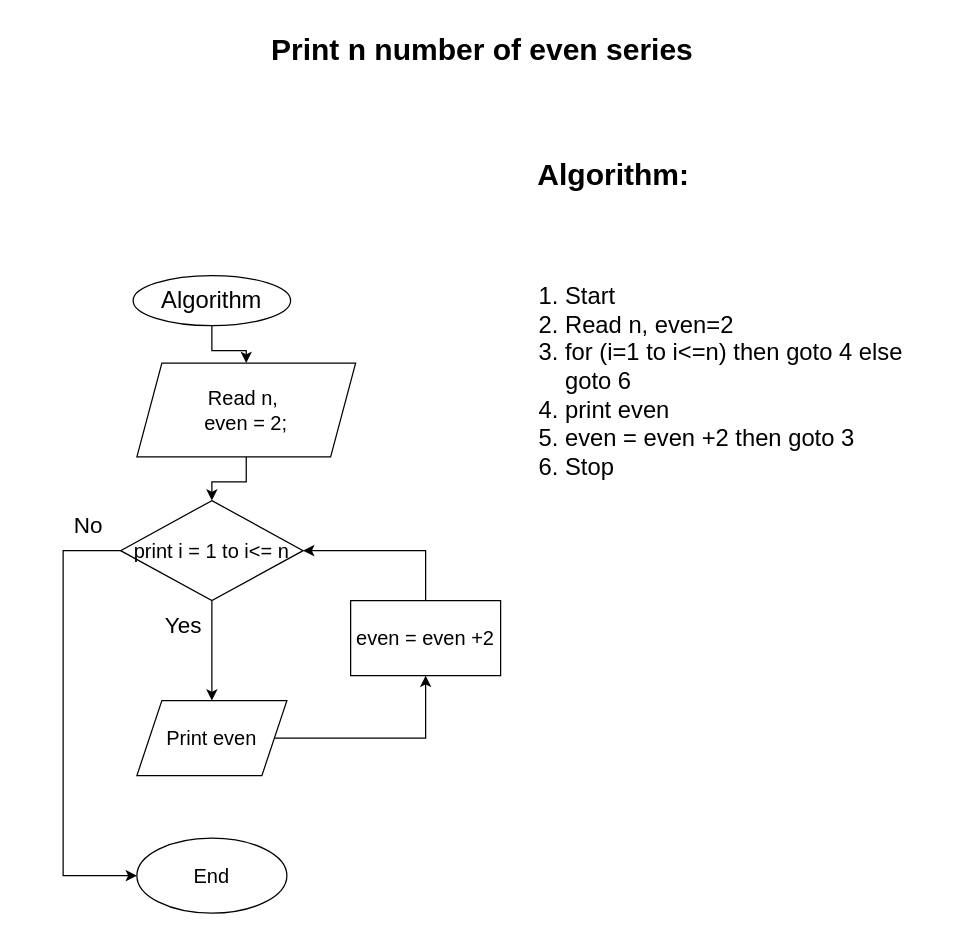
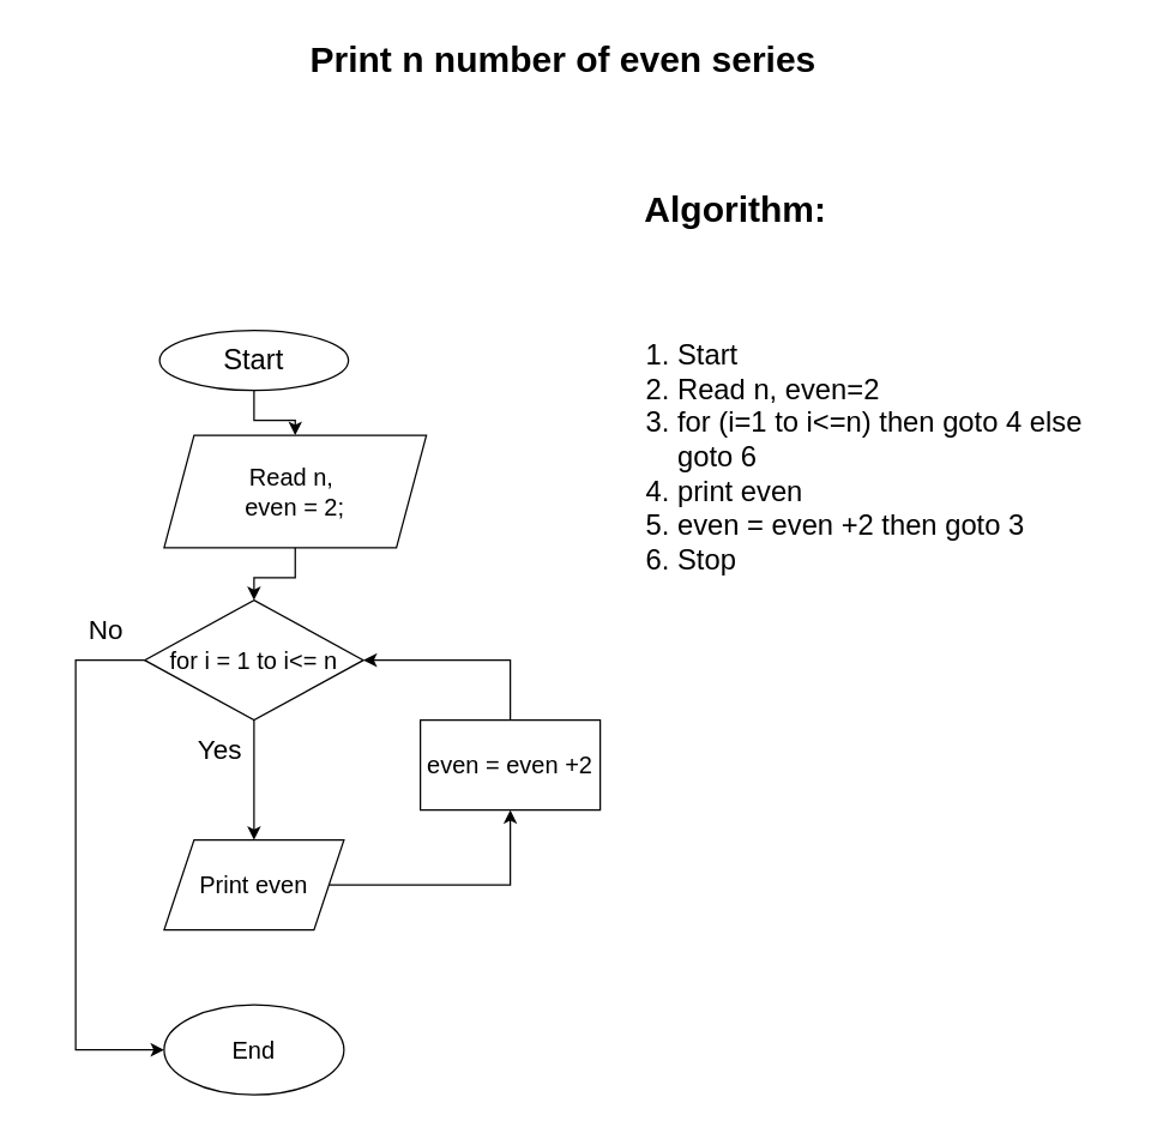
  <mxCell id="0" />
  <mxCell id="1" parent="0" />
  <mxCell id="2" value="" style="edgeStyle=orthogonalEdgeStyle;rounded=0;orthogonalLoop=1;jettySize=auto;html=1;" parent="1" source="3" target="8" edge="1"><mxGeometry relative="1" as="geometry" /></mxCell>
- <mxCell id="3" value="&lt;font style=&quot;font-size: 19px;&quot;&gt;Algorithm&lt;/font&gt;" style="ellipse;whiteSpace=wrap;html=1;" parent="1" vertex="1"><mxGeometry x="106" y="220" width="126" height="40" as="geometry" /></mxCell>
+ <mxCell id="3" value="&lt;font style=&quot;font-size: 19px;&quot;&gt;Start&lt;/font&gt;" style="ellipse;whiteSpace=wrap;html=1;" parent="1" vertex="1"><mxGeometry x="106" y="220" width="126" height="40" as="geometry" /></mxCell>
  <mxCell id="4" value="Algorithm:" style="text;strokeColor=none;fillColor=none;html=1;fontSize=24;fontStyle=1;verticalAlign=middle;align=center;" parent="1" vertex="1"><mxGeometry x="440" y="120" width="100" height="40" as="geometry" /></mxCell>
- <mxCell id="5" value="Print n number of even series" style="text;strokeColor=none;fillColor=none;html=1;fontSize=24;fontStyle=1;verticalAlign=middle;align=center;" parent="1" vertex="1"><mxGeometry x="20" y="20" width="730" height="40" as="geometry" /></mxCell>
+ <mxCell id="5" value="Print n number of even series" style="text;strokeColor=none;fillColor=none;html=1;fontSize=24;fontStyle=1;verticalAlign=middle;align=center;" parent="1" vertex="1"><mxGeometry x="10" y="20" width="730" height="40" as="geometry" /></mxCell>
  <mxCell id="6" value="&lt;ol&gt;&lt;li&gt;Start&lt;/li&gt;&lt;li&gt;Read n, even=2&lt;/li&gt;&lt;li&gt;for (i=1 to i&amp;lt;=n) then goto 4 else goto 6&lt;/li&gt;&lt;li&gt;print even&lt;/li&gt;&lt;li&gt;even = even +2 then goto 3&lt;/li&gt;&lt;li&gt;Stop&lt;/li&gt;&lt;/ol&gt;" style="text;strokeColor=none;fillColor=none;html=1;whiteSpace=wrap;verticalAlign=middle;overflow=hidden;fontSize=19;" parent="1" vertex="1"><mxGeometry x="410" y="160" width="320" height="290" as="geometry" /></mxCell>
  <mxCell id="7" value="" style="edgeStyle=orthogonalEdgeStyle;rounded=0;orthogonalLoop=1;jettySize=auto;html=1;fontSize=16;" edge="1" parent="1" source="8" target="12"><mxGeometry relative="1" as="geometry" /></mxCell>
  <mxCell id="8" value="Read n,&amp;nbsp;&lt;br&gt;even = 2;" style="shape=parallelogram;perimeter=parallelogramPerimeter;whiteSpace=wrap;html=1;fixedSize=1;fontSize=16;" parent="1" vertex="1"><mxGeometry x="109" y="290" width="175" height="75" as="geometry" /></mxCell>
  <mxCell id="9" value="No" style="text;strokeColor=none;fillColor=none;html=1;fontSize=18;fontStyle=0;verticalAlign=middle;align=center;" parent="1" vertex="1"><mxGeometry x="20" y="400" width="100" height="40" as="geometry" /></mxCell>
  <mxCell id="10" value="" style="edgeStyle=orthogonalEdgeStyle;rounded=0;orthogonalLoop=1;jettySize=auto;html=1;fontSize=16;" edge="1" parent="1" source="12" target="14"><mxGeometry relative="1" as="geometry" /></mxCell>
  <mxCell id="11" style="edgeStyle=orthogonalEdgeStyle;rounded=0;orthogonalLoop=1;jettySize=auto;html=1;entryX=0;entryY=0.5;entryDx=0;entryDy=0;fontSize=16;" edge="1" parent="1" source="12" target="17"><mxGeometry relative="1" as="geometry"><Array as="points"><mxPoint x="50" y="440" /><mxPoint x="50" y="700" /></Array></mxGeometry></mxCell>
- <mxCell id="12" value="print i = 1 to i&amp;lt;= n" style="rhombus;whiteSpace=wrap;html=1;fontSize=16;" vertex="1" parent="1"><mxGeometry x="96" y="400" width="146" height="80" as="geometry" /></mxCell>
+ <mxCell id="12" value="for i = 1 to i&amp;lt;= n" style="rhombus;whiteSpace=wrap;html=1;fontSize=16;" vertex="1" parent="1"><mxGeometry x="96" y="400" width="146" height="80" as="geometry" /></mxCell>
  <mxCell id="13" style="edgeStyle=orthogonalEdgeStyle;rounded=0;orthogonalLoop=1;jettySize=auto;html=1;entryX=0.5;entryY=1;entryDx=0;entryDy=0;fontSize=16;" edge="1" parent="1" source="14" target="16"><mxGeometry relative="1" as="geometry" /></mxCell>
  <mxCell id="14" value="Print even" style="shape=parallelogram;perimeter=parallelogramPerimeter;whiteSpace=wrap;html=1;fixedSize=1;fontSize=16;" vertex="1" parent="1"><mxGeometry x="109" y="560" width="120" height="60" as="geometry" /></mxCell>
  <mxCell id="15" style="edgeStyle=orthogonalEdgeStyle;rounded=0;orthogonalLoop=1;jettySize=auto;html=1;entryX=1;entryY=0.5;entryDx=0;entryDy=0;fontSize=16;" edge="1" parent="1" source="16" target="12"><mxGeometry relative="1" as="geometry"><Array as="points"><mxPoint x="340" y="440" /></Array></mxGeometry></mxCell>
  <mxCell id="16" value="even = even +2" style="rounded=0;whiteSpace=wrap;html=1;fontSize=16;" vertex="1" parent="1"><mxGeometry x="280" y="480" width="120" height="60" as="geometry" /></mxCell>
  <mxCell id="17" value="End" style="ellipse;whiteSpace=wrap;html=1;fontSize=16;" vertex="1" parent="1"><mxGeometry x="109" y="670" width="120" height="60" as="geometry" /></mxCell>
  <mxCell id="18" value="Yes" style="text;strokeColor=none;fillColor=none;html=1;fontSize=18;fontStyle=0;verticalAlign=middle;align=center;" vertex="1" parent="1"><mxGeometry x="96" y="480" width="100" height="40" as="geometry" /></mxCell>
